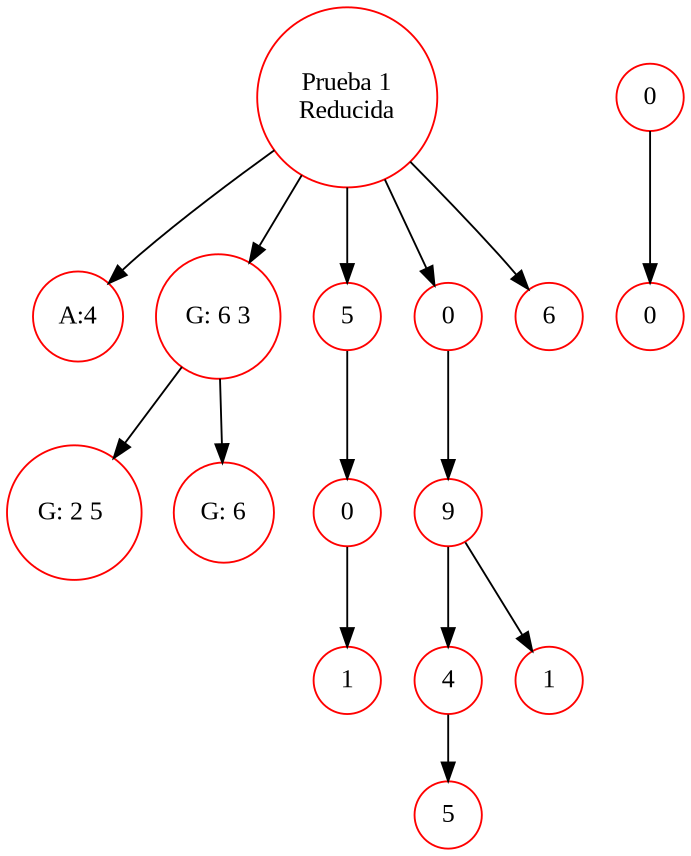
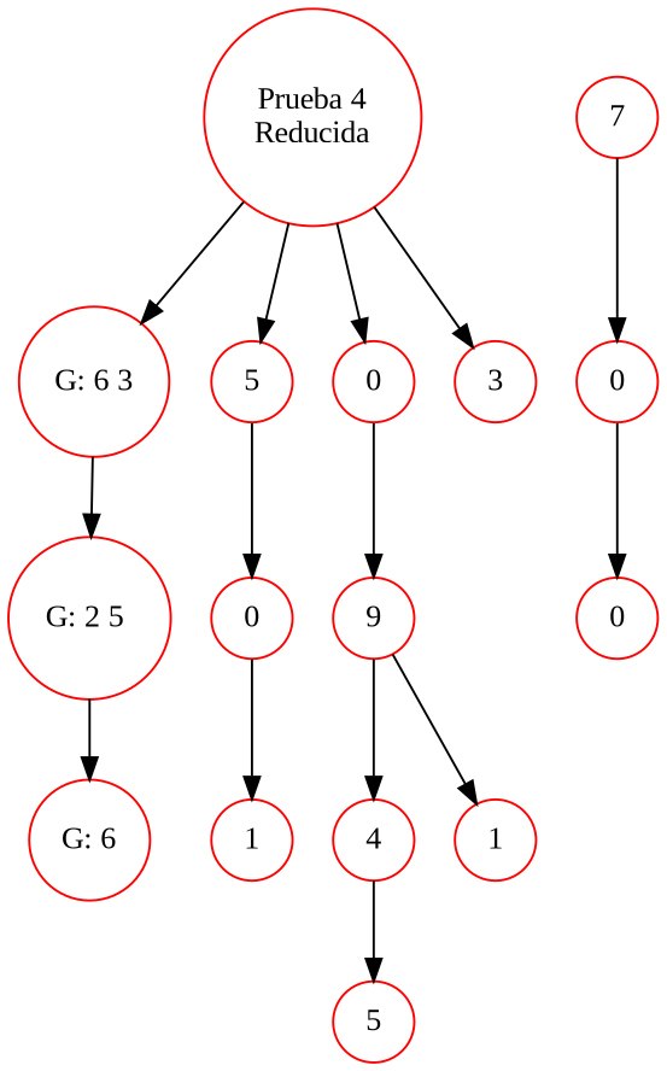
  digraph {
    fontname="Liberation Serif"
    rankdir=TB
    node [color=red fontname="Liberation Serif" shape=circle]
    edge [fontname="Liberation Serif"]
-   n1 [label="Prueba 1\nReducida"]
-   "A:4"
+   n1 [label="Prueba 4\nReducida"]
    n3 [label="G: 6 3"]
    n4 [label=5]
    n5 [label=0]
-   n6 [label=6]
+   n6 [label=3]
    n7 [label="G: 2 5 "]
    n8 [label=0]
+   n9 [label=7]
    n10 [label=0]
    n11 [label=9]
    n12 [label="G: 6"]
    n13 [label=1]
    n14 [label=0]
    n15 [label=4]
    n16 [label=1]
    n17 [label=5]
-   n1 -> "A:4"
    n1 -> n3
    n1 -> n4
    n1 -> n5
    n1 -> n6
    n3 -> n7
    n4 -> n8
    n5 -> n11
-   n3 -> n12
+   n7 -> n12
    n8 -> n13
+   n9 -> n10
    n10 -> n14
    n11 -> n15
    n11 -> n16
    n15 -> n17
  }
